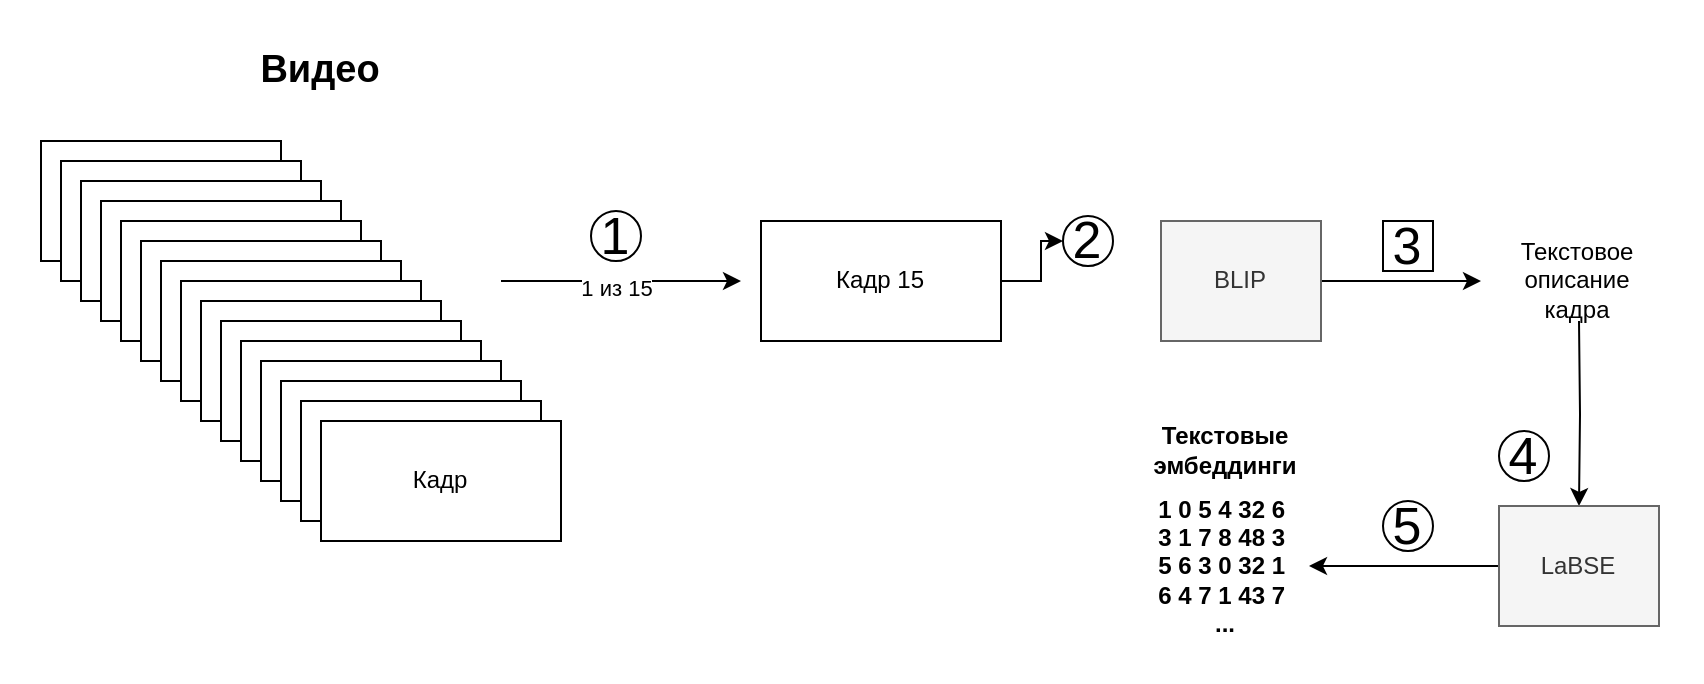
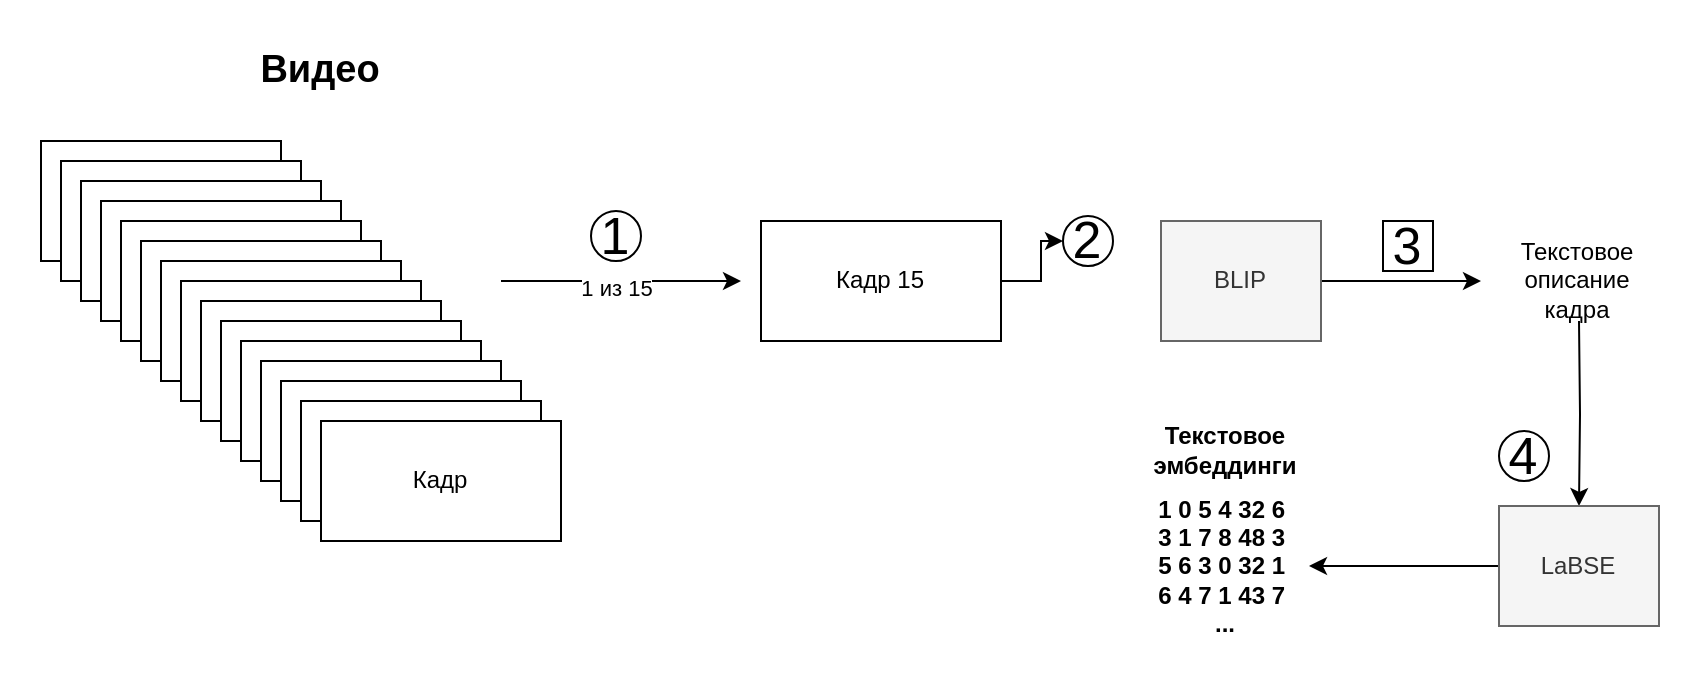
  <mxCell id="0" />
  <mxCell id="1" parent="0" />
  <mxCell id="2" value="Кадр" style="rounded=0;whiteSpace=wrap;html=1;" vertex="1" parent="1"><mxGeometry x="20" y="70" width="120" height="60" as="geometry" /></mxCell>
  <mxCell id="3" value="Кадр" style="rounded=0;whiteSpace=wrap;html=1;" vertex="1" parent="1"><mxGeometry x="30" y="80" width="120" height="60" as="geometry" /></mxCell>
  <mxCell id="4" value="Кадр" style="rounded=0;whiteSpace=wrap;html=1;" vertex="1" parent="1"><mxGeometry x="40" y="90" width="120" height="60" as="geometry" /></mxCell>
  <mxCell id="5" value="Кадр" style="rounded=0;whiteSpace=wrap;html=1;" vertex="1" parent="1"><mxGeometry x="50" y="100" width="120" height="60" as="geometry" /></mxCell>
  <mxCell id="6" value="Кадр" style="rounded=0;whiteSpace=wrap;html=1;" vertex="1" parent="1"><mxGeometry x="60" y="110" width="120" height="60" as="geometry" /></mxCell>
  <mxCell id="7" value="Кадр" style="rounded=0;whiteSpace=wrap;html=1;" vertex="1" parent="1"><mxGeometry x="70" y="120" width="120" height="60" as="geometry" /></mxCell>
  <mxCell id="8" value="Кадр" style="rounded=0;whiteSpace=wrap;html=1;" vertex="1" parent="1"><mxGeometry x="80" y="130" width="120" height="60" as="geometry" /></mxCell>
  <mxCell id="9" value="Кадр" style="rounded=0;whiteSpace=wrap;html=1;" vertex="1" parent="1"><mxGeometry x="90" y="140" width="120" height="60" as="geometry" /></mxCell>
  <mxCell id="10" value="Кадр" style="rounded=0;whiteSpace=wrap;html=1;" vertex="1" parent="1"><mxGeometry x="100" y="150" width="120" height="60" as="geometry" /></mxCell>
  <mxCell id="11" value="Кадр" style="rounded=0;whiteSpace=wrap;html=1;" vertex="1" parent="1"><mxGeometry x="110" y="160" width="120" height="60" as="geometry" /></mxCell>
  <mxCell id="12" value="Кадр" style="rounded=0;whiteSpace=wrap;html=1;" vertex="1" parent="1"><mxGeometry x="120" y="170" width="120" height="60" as="geometry" /></mxCell>
  <mxCell id="13" value="Кадр" style="rounded=0;whiteSpace=wrap;html=1;" vertex="1" parent="1"><mxGeometry x="130" y="180" width="120" height="60" as="geometry" /></mxCell>
  <mxCell id="14" value="Кадр" style="rounded=0;whiteSpace=wrap;html=1;" vertex="1" parent="1"><mxGeometry x="140" y="190" width="120" height="60" as="geometry" /></mxCell>
  <mxCell id="15" value="Кадр" style="rounded=0;whiteSpace=wrap;html=1;" vertex="1" parent="1"><mxGeometry x="150" y="200" width="120" height="60" as="geometry" /></mxCell>
  <mxCell id="16" value="Кадр" style="rounded=0;whiteSpace=wrap;html=1;" vertex="1" parent="1"><mxGeometry x="160" y="210" width="120" height="60" as="geometry" /></mxCell>
  <mxCell id="17" value="&lt;b&gt;&lt;font style=&quot;font-size: 19px;&quot;&gt;Видео&lt;/font&gt;&lt;/b&gt;" style="text;html=1;align=center;verticalAlign=middle;whiteSpace=wrap;rounded=0;" vertex="1" parent="1"><mxGeometry x="130" y="20" width="60" height="30" as="geometry" /></mxCell>
  <mxCell id="18" value="" style="endArrow=classic;html=1;rounded=0;" edge="1" parent="1"><mxGeometry width="50" height="50" relative="1" as="geometry"><mxPoint x="250" y="140" as="sourcePoint" /><mxPoint x="370" y="140" as="targetPoint" /></mxGeometry></mxCell>
  <mxCell id="19" value="1 из 15" style="edgeLabel;html=1;align=center;verticalAlign=middle;resizable=0;points=[];" vertex="1" connectable="0" parent="18"><mxGeometry x="-0.05" y="-2" relative="1" as="geometry"><mxPoint y="1" as="offset" /></mxGeometry></mxCell>
  <mxCell id="20" value="" style="edgeStyle=orthogonalEdgeStyle;rounded=0;orthogonalLoop=1;jettySize=auto;html=1;" edge="1" parent="1" source="21" target="32"><mxGeometry relative="1" as="geometry" /></mxCell>
  <mxCell id="21" value="Кадр 15" style="rounded=0;whiteSpace=wrap;html=1;" vertex="1" parent="1"><mxGeometry x="380" y="110" width="120" height="60" as="geometry" /></mxCell>
  <mxCell id="22" value="" style="edgeStyle=orthogonalEdgeStyle;rounded=0;orthogonalLoop=1;jettySize=auto;html=1;" edge="1" parent="1" source="23"><mxGeometry relative="1" as="geometry"><mxPoint x="740" y="140" as="targetPoint" /></mxGeometry></mxCell>
  <mxCell id="23" value="BLIP" style="rounded=0;whiteSpace=wrap;html=1;fillColor=#f5f5f5;fontColor=#333333;strokeColor=#666666;" vertex="1" parent="1"><mxGeometry x="580" y="110" width="80" height="60" as="geometry" /></mxCell>
  <mxCell id="24" style="edgeStyle=orthogonalEdgeStyle;rounded=0;orthogonalLoop=1;jettySize=auto;html=1;entryX=0.5;entryY=0;entryDx=0;entryDy=0;" edge="1" parent="1" target="27"><mxGeometry relative="1" as="geometry"><mxPoint x="788.5" y="230" as="targetPoint" /><mxPoint x="789" y="160" as="sourcePoint" /></mxGeometry></mxCell>
  <mxCell id="25" value="Текстовое описание кадра" style="text;html=1;align=center;verticalAlign=middle;whiteSpace=wrap;rounded=0;" vertex="1" parent="1"><mxGeometry x="747" y="125" width="83" height="30" as="geometry" /></mxCell>
  <mxCell id="26" style="edgeStyle=orthogonalEdgeStyle;rounded=0;orthogonalLoop=1;jettySize=auto;html=1;entryX=1;entryY=0.5;entryDx=0;entryDy=0;" edge="1" parent="1" source="27" target="29"><mxGeometry relative="1" as="geometry" /></mxCell>
  <mxCell id="27" value="LaBSE" style="rounded=0;whiteSpace=wrap;html=1;fillColor=#f5f5f5;fontColor=#333333;strokeColor=#666666;" vertex="1" parent="1"><mxGeometry x="749" y="252.5" width="80" height="60" as="geometry" /></mxCell>
  <mxCell id="28" value="" style="group" vertex="1" connectable="0" parent="1"><mxGeometry x="571" y="210" width="83" height="110" as="geometry" /></mxCell>
  <mxCell id="29" value="&lt;b&gt;1 0 5 4 32 6&amp;nbsp;&lt;/b&gt;&lt;div&gt;&lt;b&gt;3 1 7 8 48 3&amp;nbsp;&lt;/b&gt;&lt;/div&gt;&lt;div&gt;&lt;b&gt;5 6 3 0 32 1&amp;nbsp;&lt;/b&gt;&lt;/div&gt;&lt;div&gt;&lt;b&gt;6 4 7 1 43 7&amp;nbsp;&lt;br&gt;&lt;/b&gt;&lt;/div&gt;&lt;div&gt;&lt;b&gt;...&lt;/b&gt;&lt;/div&gt;" style="text;html=1;align=center;verticalAlign=middle;whiteSpace=wrap;rounded=0;" vertex="1" parent="28"><mxGeometry y="35" width="83" height="75" as="geometry" /></mxCell>
- <mxCell id="30" value="&lt;b&gt;Текстовые эмбеддинги&lt;/b&gt;" style="text;html=1;align=center;verticalAlign=middle;whiteSpace=wrap;rounded=0;" vertex="1" parent="28"><mxGeometry width="83" height="30" as="geometry" /></mxCell>
+ <mxCell id="30" value="&lt;b&gt;Текстовое эмбеддинги&lt;/b&gt;" style="text;html=1;align=center;verticalAlign=middle;whiteSpace=wrap;rounded=0;" vertex="1" parent="28"><mxGeometry width="83" height="30" as="geometry" /></mxCell>
  <mxCell id="31" value="&lt;font style=&quot;font-size: 26px;&quot;&gt;1&lt;/font&gt;" style="ellipse;whiteSpace=wrap;html=1;aspect=fixed;" vertex="1" parent="1"><mxGeometry x="295" y="105" width="25" height="25" as="geometry" /></mxCell>
  <mxCell id="32" value="&lt;font style=&quot;font-size: 26px;&quot;&gt;2&lt;/font&gt;" style="ellipse;whiteSpace=wrap;html=1;aspect=fixed;" vertex="1" parent="1"><mxGeometry x="531" y="107.5" width="25" height="25" as="geometry" /></mxCell>
  <mxCell id="33" value="&lt;font style=&quot;font-size: 26px;&quot;&gt;3&lt;/font&gt;" style="whiteSpace=wrap;html=1;aspect=fixed;rounded=0;" vertex="1" parent="1"><mxGeometry x="691" y="110" width="25" height="25" as="geometry" /></mxCell>
  <mxCell id="34" value="&lt;font style=&quot;font-size: 26px;&quot;&gt;4&lt;/font&gt;" style="ellipse;whiteSpace=wrap;html=1;aspect=fixed;" vertex="1" parent="1"><mxGeometry x="749" y="215" width="25" height="25" as="geometry" /></mxCell>
- <mxCell id="35" value="&lt;font style=&quot;font-size: 26px;&quot;&gt;5&lt;/font&gt;" style="ellipse;whiteSpace=wrap;html=1;aspect=fixed;" vertex="1" parent="1"><mxGeometry x="691" y="250" width="25" height="25" as="geometry" /></mxCell>
